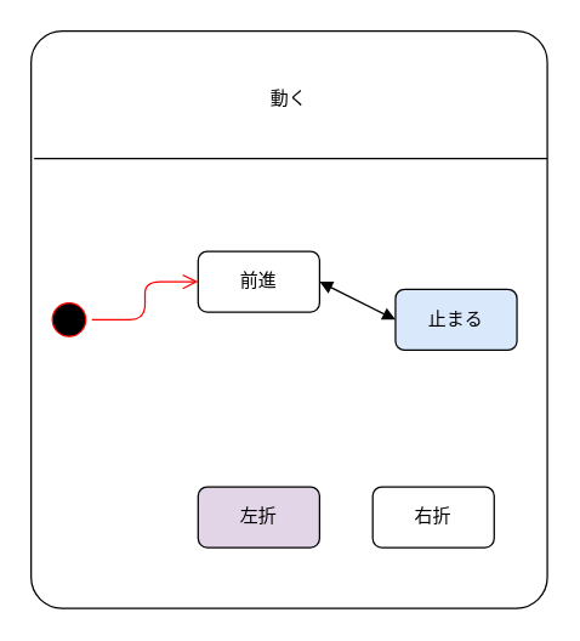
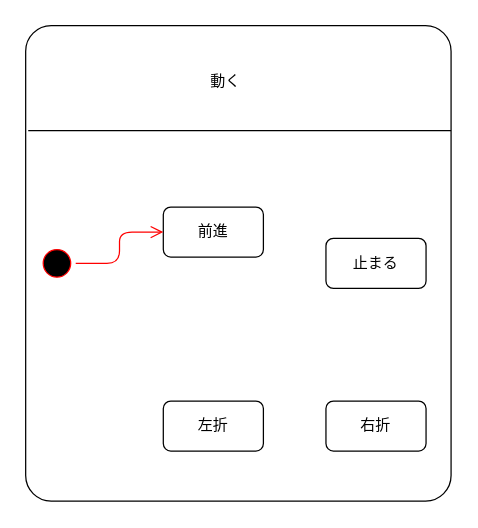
  <mxCell id="0" />
  <mxCell id="1" parent="0" />
  <mxCell id="2" value="" style="rounded=1;whiteSpace=wrap;html=1;arcSize=6;movable=0;resizable=0;rotatable=0;deletable=0;editable=0;connectable=0;" vertex="1" parent="1"><mxGeometry x="20" y="20" width="340" height="380" as="geometry" /></mxCell>
  <mxCell id="3" value="前進" style="rounded=1;whiteSpace=wrap;html=1;" vertex="1" parent="1"><mxGeometry x="130" y="165" width="80" height="40" as="geometry" /></mxCell>
- <mxCell id="4" value="止まる" style="rounded=1;whiteSpace=wrap;html=1;fillColor=#dae8fc;" vertex="1" parent="1"><mxGeometry x="260" y="190" width="80" height="40" as="geometry" /></mxCell>
- <mxCell id="5" value="左折" style="rounded=1;whiteSpace=wrap;html=1;fillColor=#e1d5e7;" vertex="1" parent="1"><mxGeometry x="130" y="320" width="80" height="40" as="geometry" /></mxCell>
- <mxCell id="6" value="右折" style="rounded=1;whiteSpace=wrap;html=1;" vertex="1" parent="1"><mxGeometry x="245" y="320" width="80" height="40" as="geometry" /></mxCell>
+ <mxCell id="4" value="止まる" style="rounded=1;whiteSpace=wrap;html=1;" vertex="1" parent="1"><mxGeometry x="260" y="190" width="80" height="40" as="geometry" /></mxCell>
+ <mxCell id="5" value="左折" style="rounded=1;whiteSpace=wrap;html=1;" vertex="1" parent="1"><mxGeometry x="130" y="320" width="80" height="40" as="geometry" /></mxCell>
+ <mxCell id="6" value="右折" style="rounded=1;whiteSpace=wrap;html=1;" vertex="1" parent="1"><mxGeometry x="260" y="320" width="80" height="40" as="geometry" /></mxCell>
  <mxCell id="7" value="" style="endArrow=none;html=1;exitX=0.006;exitY=0.221;exitDx=0;exitDy=0;exitPerimeter=0;" edge="1" parent="1" source="2"><mxGeometry width="50" height="50" relative="1" as="geometry"><mxPoint x="170" y="90" as="sourcePoint" /><mxPoint x="360" y="104" as="targetPoint" /></mxGeometry></mxCell>
- <mxCell id="8" value="動く" style="text;html=1;strokeColor=none;fillColor=none;align=center;verticalAlign=middle;whiteSpace=wrap;rounded=0;" vertex="1" parent="1"><mxGeometry x="160" y="50" width="60" height="30" as="geometry" /></mxCell>
+ <mxCell id="8" value="動く" style="text;html=1;strokeColor=none;fillColor=none;align=center;verticalAlign=middle;whiteSpace=wrap;rounded=0;" vertex="1" parent="1"><mxGeometry x="150" y="50" width="60" height="30" as="geometry" /></mxCell>
  <mxCell id="9" value="" style="ellipse;html=1;shape=startState;fillColor=#000000;strokeColor=#ff0000;" vertex="1" parent="1"><mxGeometry x="30" y="195" width="30" height="30" as="geometry" /></mxCell>
  <mxCell id="10" value="" style="edgeStyle=orthogonalEdgeStyle;html=1;verticalAlign=bottom;endArrow=open;endSize=8;strokeColor=#ff0000;entryX=0;entryY=0.5;entryDx=0;entryDy=0;" edge="1" source="9" parent="1" target="3"><mxGeometry relative="1" as="geometry"><mxPoint x="45" y="280" as="targetPoint" /></mxGeometry></mxCell>
- <mxCell id="11" value="" style="html=1;verticalAlign=bottom;endArrow=block;startArrow=block;startFill=1;exitX=1;exitY=0.5;exitDx=0;exitDy=0;entryX=0;entryY=0.5;entryDx=0;entryDy=0;" edge="1" parent="1" source="3" target="4"><mxGeometry width="80" relative="1" as="geometry"><mxPoint x="220" y="270" as="sourcePoint" /><mxPoint x="300" y="270" as="targetPoint" /></mxGeometry></mxCell>
